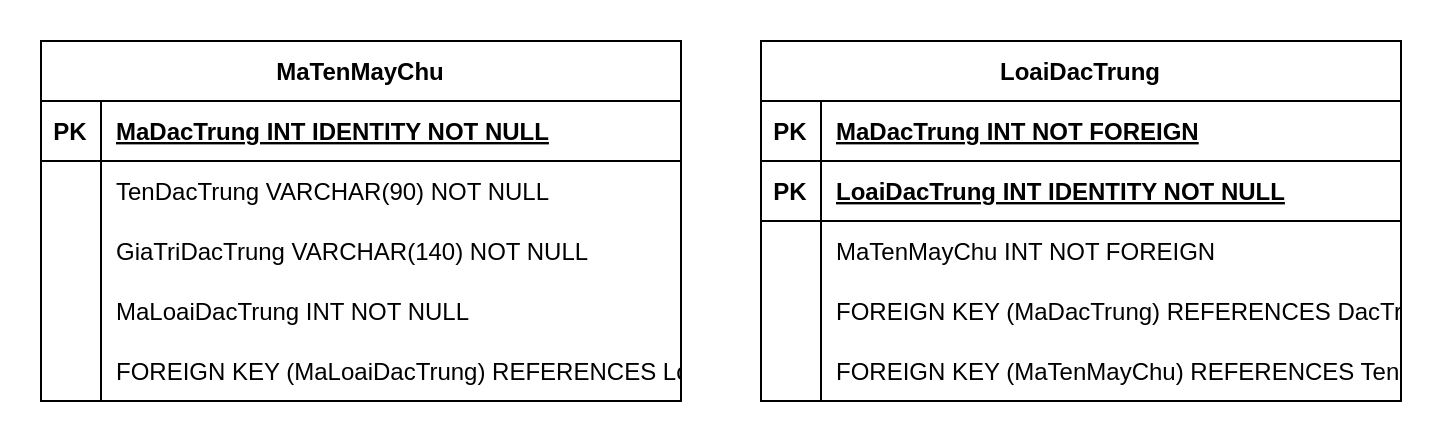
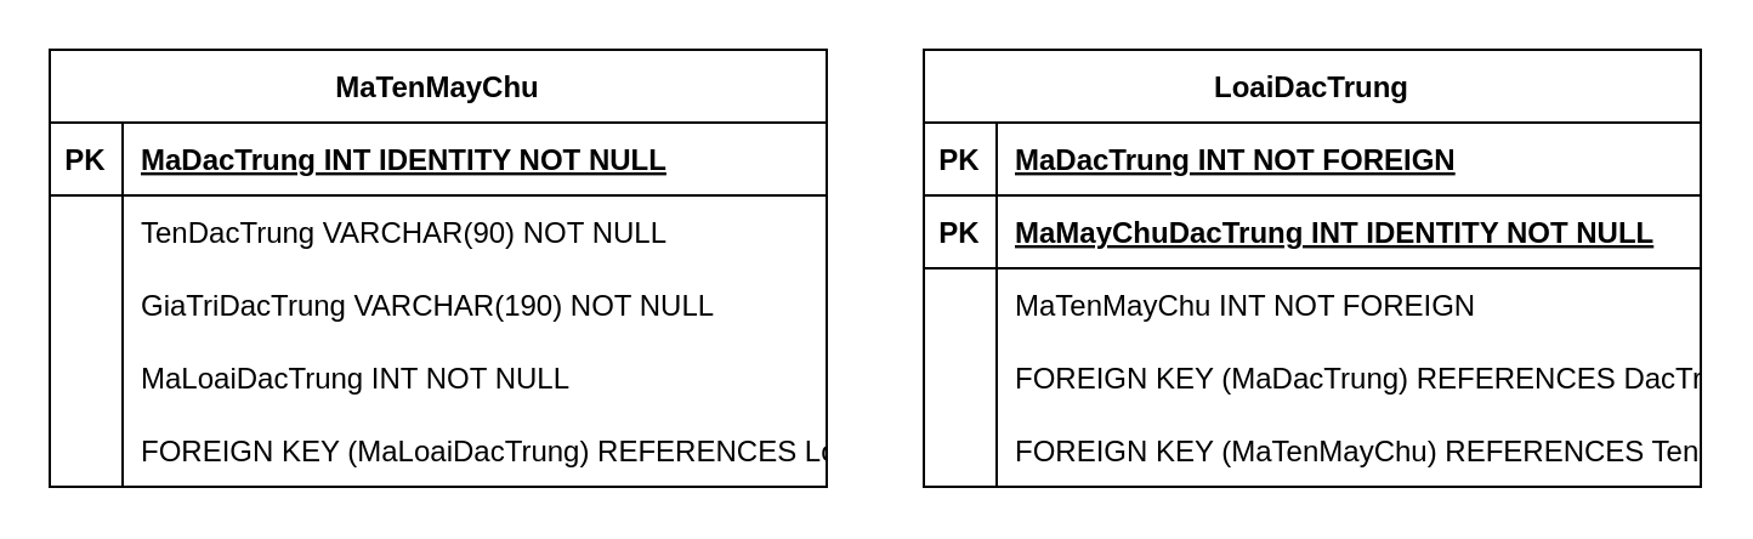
  <mxCell id="0" />
  <mxCell id="1" parent="0" />
  <mxCell id="2" value="MaTenMayChu" style="shape=table;startSize=30;container=1;collapsible=1;childLayout=tableLayout;fixedRows=1;rowLines=0;fontStyle=1;align=center;resizeLast=1;" vertex="1" parent="1"><mxGeometry x="20" y="20" width="320" height="180" as="geometry" /></mxCell>
  <mxCell id="3" value="" style="shape=tableRow;horizontal=0;startSize=0;swimlaneHead=0;swimlaneBody=0;fillColor=none;collapsible=0;dropTarget=0;points=[[0,0.5],[1,0.5]];portConstraint=eastwest;strokeColor=inherit;top=0;left=0;right=0;bottom=1;" vertex="1" parent="2"><mxGeometry y="30" width="320" height="30" as="geometry" /></mxCell>
  <mxCell id="4" value="PK" style="shape=partialRectangle;overflow=hidden;connectable=0;fillColor=none;strokeColor=inherit;top=0;left=0;bottom=0;right=0;fontStyle=1;" vertex="1" parent="3"><mxGeometry width="30" height="30" as="geometry"><mxRectangle width="30" height="30" as="alternateBounds" /></mxGeometry></mxCell>
  <mxCell id="5" value="MaDacTrung INT IDENTITY NOT NULL" style="shape=partialRectangle;overflow=hidden;connectable=0;fillColor=none;align=left;strokeColor=inherit;top=0;left=0;bottom=0;right=0;spacingLeft=6;fontStyle=5;" vertex="1" parent="3"><mxGeometry x="30" width="290" height="30" as="geometry"><mxRectangle width="290" height="30" as="alternateBounds" /></mxGeometry></mxCell>
  <mxCell id="6" value="" style="shape=tableRow;horizontal=0;startSize=0;swimlaneHead=0;swimlaneBody=0;fillColor=none;collapsible=0;dropTarget=0;points=[[0,0.5],[1,0.5]];portConstraint=eastwest;strokeColor=inherit;top=0;left=0;right=0;bottom=0;" vertex="1" parent="2"><mxGeometry y="60" width="320" height="30" as="geometry" /></mxCell>
  <mxCell id="7" value="" style="shape=partialRectangle;overflow=hidden;connectable=0;fillColor=none;strokeColor=inherit;top=0;left=0;bottom=0;right=0;" vertex="1" parent="6"><mxGeometry width="30" height="30" as="geometry"><mxRectangle width="30" height="30" as="alternateBounds" /></mxGeometry></mxCell>
  <mxCell id="8" value="TenDacTrung VARCHAR(90) NOT NULL" style="shape=partialRectangle;overflow=hidden;connectable=0;fillColor=none;align=left;strokeColor=inherit;top=0;left=0;bottom=0;right=0;spacingLeft=6;" vertex="1" parent="6"><mxGeometry x="30" width="290" height="30" as="geometry"><mxRectangle width="290" height="30" as="alternateBounds" /></mxGeometry></mxCell>
  <mxCell id="9" value="" style="shape=tableRow;horizontal=0;startSize=0;swimlaneHead=0;swimlaneBody=0;fillColor=none;collapsible=0;dropTarget=0;points=[[0,0.5],[1,0.5]];portConstraint=eastwest;strokeColor=inherit;top=0;left=0;right=0;bottom=0;" vertex="1" parent="2"><mxGeometry y="90" width="320" height="30" as="geometry" /></mxCell>
  <mxCell id="10" value="" style="shape=partialRectangle;overflow=hidden;connectable=0;fillColor=none;strokeColor=inherit;top=0;left=0;bottom=0;right=0;" vertex="1" parent="9"><mxGeometry width="30" height="30" as="geometry"><mxRectangle width="30" height="30" as="alternateBounds" /></mxGeometry></mxCell>
- <mxCell id="11" value="GiaTriDacTrung VARCHAR(140) NOT NULL" style="shape=partialRectangle;overflow=hidden;connectable=0;fillColor=none;align=left;strokeColor=inherit;top=0;left=0;bottom=0;right=0;spacingLeft=6;" vertex="1" parent="9"><mxGeometry x="30" width="290" height="30" as="geometry"><mxRectangle width="290" height="30" as="alternateBounds" /></mxGeometry></mxCell>
+ <mxCell id="11" value="GiaTriDacTrung VARCHAR(190) NOT NULL" style="shape=partialRectangle;overflow=hidden;connectable=0;fillColor=none;align=left;strokeColor=inherit;top=0;left=0;bottom=0;right=0;spacingLeft=6;" vertex="1" parent="9"><mxGeometry x="30" width="290" height="30" as="geometry"><mxRectangle width="290" height="30" as="alternateBounds" /></mxGeometry></mxCell>
  <mxCell id="12" value="" style="shape=tableRow;horizontal=0;startSize=0;swimlaneHead=0;swimlaneBody=0;fillColor=none;collapsible=0;dropTarget=0;points=[[0,0.5],[1,0.5]];portConstraint=eastwest;strokeColor=inherit;top=0;left=0;right=0;bottom=0;" vertex="1" parent="2"><mxGeometry y="120" width="320" height="30" as="geometry" /></mxCell>
  <mxCell id="13" value="" style="shape=partialRectangle;overflow=hidden;connectable=0;fillColor=none;strokeColor=inherit;top=0;left=0;bottom=0;right=0;" vertex="1" parent="12"><mxGeometry width="30" height="30" as="geometry"><mxRectangle width="30" height="30" as="alternateBounds" /></mxGeometry></mxCell>
  <mxCell id="14" value="MaLoaiDacTrung INT NOT NULL" style="shape=partialRectangle;overflow=hidden;connectable=0;fillColor=none;align=left;strokeColor=inherit;top=0;left=0;bottom=0;right=0;spacingLeft=6;" vertex="1" parent="12"><mxGeometry x="30" width="290" height="30" as="geometry"><mxRectangle width="290" height="30" as="alternateBounds" /></mxGeometry></mxCell>
  <mxCell id="15" value="" style="shape=tableRow;horizontal=0;startSize=0;swimlaneHead=0;swimlaneBody=0;fillColor=none;collapsible=0;dropTarget=0;points=[[0,0.5],[1,0.5]];portConstraint=eastwest;strokeColor=inherit;top=0;left=0;right=0;bottom=0;" vertex="1" parent="2"><mxGeometry y="150" width="320" height="30" as="geometry" /></mxCell>
  <mxCell id="16" value="" style="shape=partialRectangle;overflow=hidden;connectable=0;fillColor=none;strokeColor=inherit;top=0;left=0;bottom=0;right=0;" vertex="1" parent="15"><mxGeometry width="30" height="30" as="geometry"><mxRectangle width="30" height="30" as="alternateBounds" /></mxGeometry></mxCell>
  <mxCell id="17" value="FOREIGN KEY (MaLoaiDacTrung) REFERENCES LoaiDacTrung(MaLoaiDacTrung)" style="shape=partialRectangle;overflow=hidden;connectable=0;fillColor=none;align=left;strokeColor=inherit;top=0;left=0;bottom=0;right=0;spacingLeft=6;" vertex="1" parent="15"><mxGeometry x="30" width="290" height="30" as="geometry"><mxRectangle width="290" height="30" as="alternateBounds" /></mxGeometry></mxCell>
  <mxCell id="18" value="LoaiDacTrung" style="shape=table;startSize=30;container=1;collapsible=1;childLayout=tableLayout;fixedRows=1;rowLines=0;fontStyle=1;align=center;resizeLast=1;" vertex="1" parent="1"><mxGeometry x="380" y="20" width="320" height="180" as="geometry" /></mxCell>
  <mxCell id="19" value="" style="shape=tableRow;horizontal=0;startSize=0;swimlaneHead=0;swimlaneBody=0;fillColor=none;collapsible=0;dropTarget=0;points=[[0,0.5],[1,0.5]];portConstraint=eastwest;strokeColor=inherit;top=0;left=0;right=0;bottom=1;" vertex="1" parent="18"><mxGeometry y="30" width="320" height="30" as="geometry" /></mxCell>
  <mxCell id="20" value="PK" style="shape=partialRectangle;overflow=hidden;connectable=0;fillColor=none;strokeColor=inherit;top=0;left=0;bottom=0;right=0;fontStyle=1;" vertex="1" parent="19"><mxGeometry width="30" height="30" as="geometry"><mxRectangle width="30" height="30" as="alternateBounds" /></mxGeometry></mxCell>
  <mxCell id="21" value="MaDacTrung INT NOT FOREIGN" style="shape=partialRectangle;overflow=hidden;connectable=0;fillColor=none;align=left;strokeColor=inherit;top=0;left=0;bottom=0;right=0;spacingLeft=6;fontStyle=5;" vertex="1" parent="19"><mxGeometry x="30" width="290" height="30" as="geometry"><mxRectangle width="290" height="30" as="alternateBounds" /></mxGeometry></mxCell>
  <mxCell id="22" value="" style="shape=tableRow;horizontal=0;startSize=0;swimlaneHead=0;swimlaneBody=0;fillColor=none;collapsible=0;dropTarget=0;points=[[0,0.5],[1,0.5]];portConstraint=eastwest;strokeColor=inherit;top=0;left=0;right=0;bottom=1;" vertex="1" parent="18"><mxGeometry y="60" width="320" height="30" as="geometry" /></mxCell>
  <mxCell id="23" value="PK" style="shape=partialRectangle;overflow=hidden;connectable=0;fillColor=none;strokeColor=inherit;top=0;left=0;bottom=0;right=0;fontStyle=1;" vertex="1" parent="22"><mxGeometry width="30" height="30" as="geometry"><mxRectangle width="30" height="30" as="alternateBounds" /></mxGeometry></mxCell>
- <mxCell id="24" value="LoaiDacTrung INT IDENTITY NOT NULL" style="shape=partialRectangle;overflow=hidden;connectable=0;fillColor=none;align=left;strokeColor=inherit;top=0;left=0;bottom=0;right=0;spacingLeft=6;fontStyle=5;" vertex="1" parent="22"><mxGeometry x="30" width="290" height="30" as="geometry"><mxRectangle width="290" height="30" as="alternateBounds" /></mxGeometry></mxCell>
+ <mxCell id="24" value="MaMayChuDacTrung INT IDENTITY NOT NULL" style="shape=partialRectangle;overflow=hidden;connectable=0;fillColor=none;align=left;strokeColor=inherit;top=0;left=0;bottom=0;right=0;spacingLeft=6;fontStyle=5;" vertex="1" parent="22"><mxGeometry x="30" width="290" height="30" as="geometry"><mxRectangle width="290" height="30" as="alternateBounds" /></mxGeometry></mxCell>
  <mxCell id="25" value="" style="shape=tableRow;horizontal=0;startSize=0;swimlaneHead=0;swimlaneBody=0;fillColor=none;collapsible=0;dropTarget=0;points=[[0,0.5],[1,0.5]];portConstraint=eastwest;strokeColor=inherit;top=0;left=0;right=0;bottom=0;" vertex="1" parent="18"><mxGeometry y="90" width="320" height="30" as="geometry" /></mxCell>
  <mxCell id="26" value="" style="shape=partialRectangle;overflow=hidden;connectable=0;fillColor=none;strokeColor=inherit;top=0;left=0;bottom=0;right=0;" vertex="1" parent="25"><mxGeometry width="30" height="30" as="geometry"><mxRectangle width="30" height="30" as="alternateBounds" /></mxGeometry></mxCell>
  <mxCell id="27" value="MaTenMayChu INT NOT FOREIGN" style="shape=partialRectangle;overflow=hidden;connectable=0;fillColor=none;align=left;strokeColor=inherit;top=0;left=0;bottom=0;right=0;spacingLeft=6;" vertex="1" parent="25"><mxGeometry x="30" width="290" height="30" as="geometry"><mxRectangle width="290" height="30" as="alternateBounds" /></mxGeometry></mxCell>
  <mxCell id="28" value="" style="shape=tableRow;horizontal=0;startSize=0;swimlaneHead=0;swimlaneBody=0;fillColor=none;collapsible=0;dropTarget=0;points=[[0,0.5],[1,0.5]];portConstraint=eastwest;strokeColor=inherit;top=0;left=0;right=0;bottom=0;" vertex="1" parent="18"><mxGeometry y="120" width="320" height="30" as="geometry" /></mxCell>
  <mxCell id="29" value="" style="shape=partialRectangle;overflow=hidden;connectable=0;fillColor=none;strokeColor=inherit;top=0;left=0;bottom=0;right=0;" vertex="1" parent="28"><mxGeometry width="30" height="30" as="geometry"><mxRectangle width="30" height="30" as="alternateBounds" /></mxGeometry></mxCell>
  <mxCell id="30" value="FOREIGN KEY (MaDacTrung) REFERENCES DacTrung(MaDacTrung)" style="shape=partialRectangle;overflow=hidden;connectable=0;fillColor=none;align=left;strokeColor=inherit;top=0;left=0;bottom=0;right=0;spacingLeft=6;" vertex="1" parent="28"><mxGeometry x="30" width="290" height="30" as="geometry"><mxRectangle width="290" height="30" as="alternateBounds" /></mxGeometry></mxCell>
  <mxCell id="31" value="" style="shape=tableRow;horizontal=0;startSize=0;swimlaneHead=0;swimlaneBody=0;fillColor=none;collapsible=0;dropTarget=0;points=[[0,0.5],[1,0.5]];portConstraint=eastwest;strokeColor=inherit;top=0;left=0;right=0;bottom=0;" vertex="1" parent="18"><mxGeometry y="150" width="320" height="30" as="geometry" /></mxCell>
  <mxCell id="32" value="" style="shape=partialRectangle;overflow=hidden;connectable=0;fillColor=none;strokeColor=inherit;top=0;left=0;bottom=0;right=0;" vertex="1" parent="31"><mxGeometry width="30" height="30" as="geometry"><mxRectangle width="30" height="30" as="alternateBounds" /></mxGeometry></mxCell>
  <mxCell id="33" value="FOREIGN KEY (MaTenMayChu) REFERENCES TenMayChu(MaTenMayChu)" style="shape=partialRectangle;overflow=hidden;connectable=0;fillColor=none;align=left;strokeColor=inherit;top=0;left=0;bottom=0;right=0;spacingLeft=6;" vertex="1" parent="31"><mxGeometry x="30" width="290" height="30" as="geometry"><mxRectangle width="290" height="30" as="alternateBounds" /></mxGeometry></mxCell>
